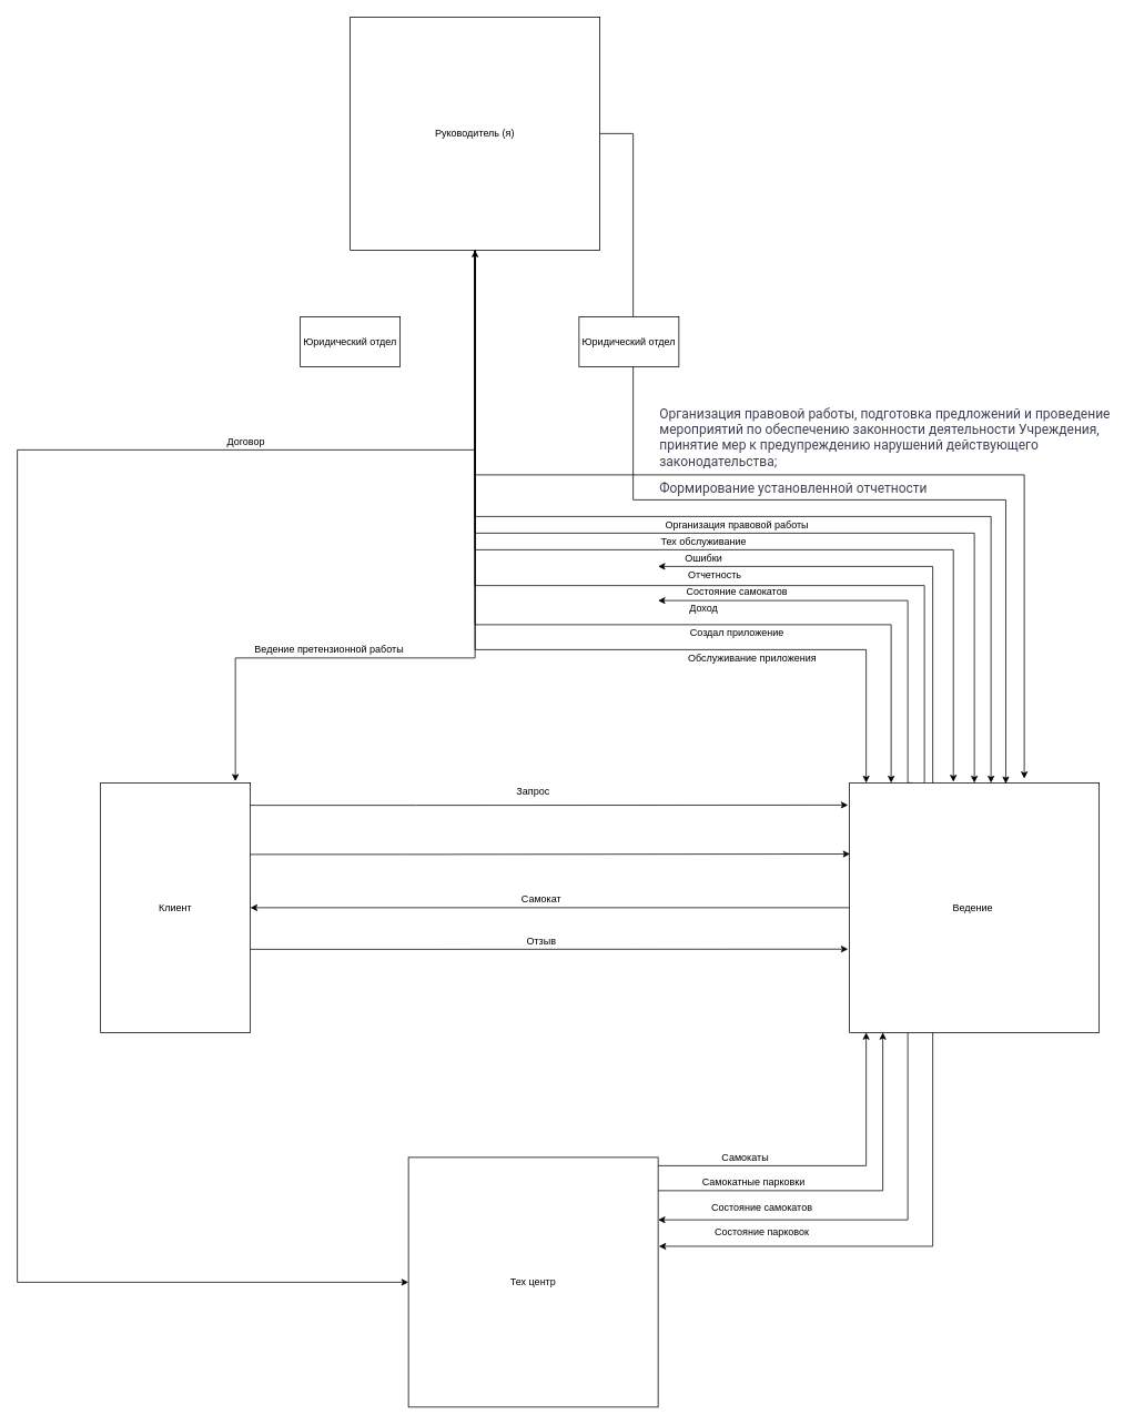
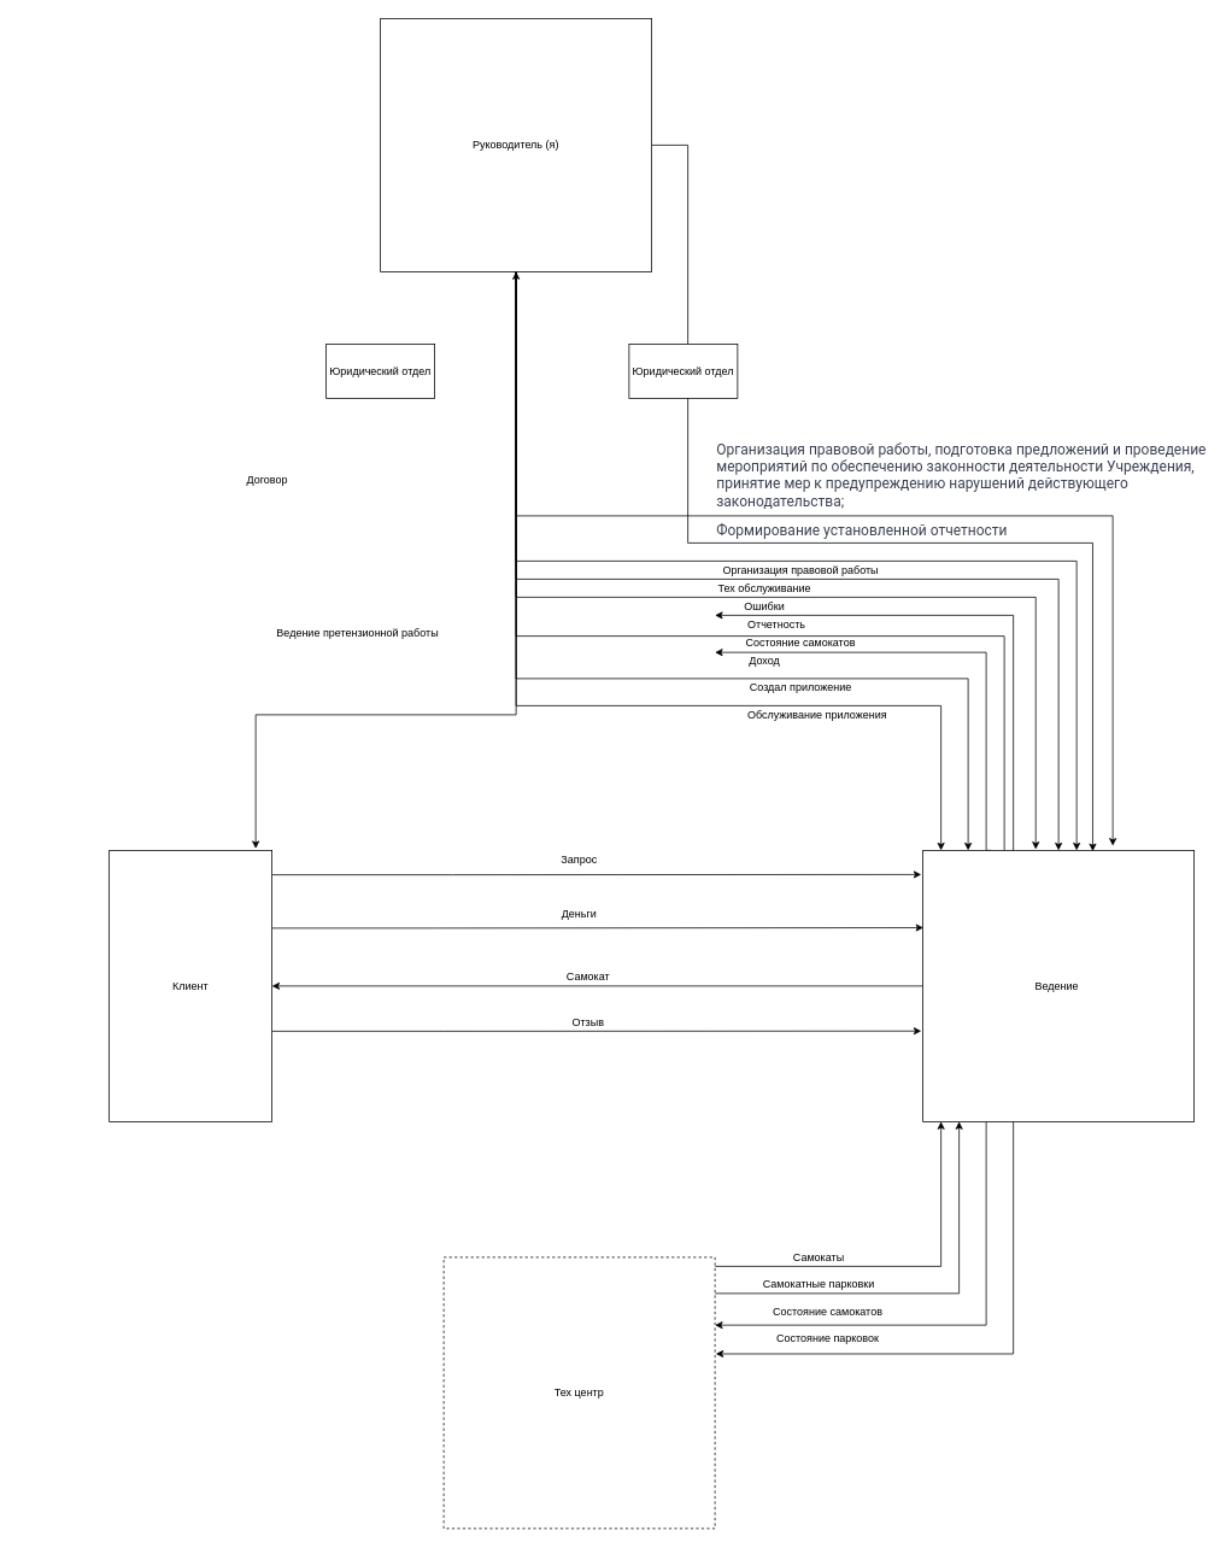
  <mxCell id="0" />
  <mxCell id="1" parent="0" />
  <mxCell id="2" style="edgeStyle=orthogonalEdgeStyle;rounded=0;orthogonalLoop=1;jettySize=auto;html=1;entryX=0.002;entryY=0.285;entryDx=0;entryDy=0;entryPerimeter=0;" parent="1" source="5" target="11" edge="1"><mxGeometry relative="1" as="geometry"><Array as="points"><mxPoint x="480" y="1026" /><mxPoint x="480" y="1026" /></Array></mxGeometry></mxCell>
  <mxCell id="3" style="edgeStyle=orthogonalEdgeStyle;rounded=0;orthogonalLoop=1;jettySize=auto;html=1;entryX=-0.006;entryY=0.089;entryDx=0;entryDy=0;entryPerimeter=0;" parent="1" source="5" target="11" edge="1"><mxGeometry relative="1" as="geometry"><Array as="points"><mxPoint x="500" y="967" /><mxPoint x="500" y="967" /></Array></mxGeometry></mxCell>
  <mxCell id="4" style="edgeStyle=orthogonalEdgeStyle;rounded=0;orthogonalLoop=1;jettySize=auto;html=1;entryX=-0.006;entryY=0.666;entryDx=0;entryDy=0;entryPerimeter=0;" parent="1" source="5" target="11" edge="1"><mxGeometry relative="1" as="geometry"><Array as="points"><mxPoint x="490" y="1140" /><mxPoint x="490" y="1140" /></Array></mxGeometry></mxCell>
  <mxCell id="5" value="Клиент" style="rounded=0;whiteSpace=wrap;html=1;" parent="1" vertex="1"><mxGeometry x="120" y="940" width="180" height="300" as="geometry" /></mxCell>
  <mxCell id="6" style="edgeStyle=orthogonalEdgeStyle;rounded=0;orthogonalLoop=1;jettySize=auto;html=1;exitX=0.25;exitY=0;exitDx=0;exitDy=0;" parent="1" source="11" edge="1"><mxGeometry relative="1" as="geometry"><mxPoint x="790" y="721" as="targetPoint" /><Array as="points"><mxPoint x="1090" y="940" /><mxPoint x="1090" y="721" /></Array></mxGeometry></mxCell>
  <mxCell id="7" style="edgeStyle=orthogonalEdgeStyle;rounded=0;orthogonalLoop=1;jettySize=auto;html=1;" parent="1" source="11" target="21" edge="1"><mxGeometry relative="1" as="geometry"><mxPoint x="870" y="690" as="targetPoint" /><Array as="points"><mxPoint x="1110" y="703" /></Array></mxGeometry></mxCell>
  <mxCell id="8" style="edgeStyle=orthogonalEdgeStyle;rounded=0;orthogonalLoop=1;jettySize=auto;html=1;entryX=1;entryY=0.25;entryDx=0;entryDy=0;" parent="1" source="11" target="24" edge="1"><mxGeometry relative="1" as="geometry"><Array as="points"><mxPoint x="1090" y="1465" /></Array></mxGeometry></mxCell>
  <mxCell id="9" style="edgeStyle=orthogonalEdgeStyle;rounded=0;orthogonalLoop=1;jettySize=auto;html=1;entryX=1.003;entryY=0.356;entryDx=0;entryDy=0;entryPerimeter=0;" parent="1" source="11" target="24" edge="1"><mxGeometry relative="1" as="geometry"><Array as="points"><mxPoint x="1120" y="1497" /></Array></mxGeometry></mxCell>
  <mxCell id="10" style="edgeStyle=orthogonalEdgeStyle;rounded=0;orthogonalLoop=1;jettySize=auto;html=1;entryX=1;entryY=0.5;entryDx=0;entryDy=0;" parent="1" source="11" target="5" edge="1"><mxGeometry relative="1" as="geometry" /></mxCell>
  <mxCell id="11" value="Ведение&amp;nbsp;" style="rounded=0;whiteSpace=wrap;html=1;" parent="1" vertex="1"><mxGeometry x="1020" y="940" width="300" height="300" as="geometry" /></mxCell>
  <mxCell id="12" style="edgeStyle=orthogonalEdgeStyle;rounded=0;orthogonalLoop=1;jettySize=auto;html=1;" parent="1" source="21" edge="1"><mxGeometry relative="1" as="geometry"><mxPoint x="1040" y="940" as="targetPoint" /><Array as="points"><mxPoint x="1040" y="780" /><mxPoint x="1040" y="940" /></Array></mxGeometry></mxCell>
  <mxCell id="13" style="edgeStyle=orthogonalEdgeStyle;rounded=0;orthogonalLoop=1;jettySize=auto;html=1;" parent="1" source="21" edge="1"><mxGeometry relative="1" as="geometry"><mxPoint x="1070" y="940" as="targetPoint" /><Array as="points"><mxPoint x="1070" y="750" /></Array></mxGeometry></mxCell>
  <mxCell id="14" style="edgeStyle=orthogonalEdgeStyle;rounded=0;orthogonalLoop=1;jettySize=auto;html=1;entryX=0.5;entryY=0;entryDx=0;entryDy=0;" parent="1" source="21" target="11" edge="1"><mxGeometry relative="1" as="geometry"><Array as="points"><mxPoint x="1170" y="640" /></Array></mxGeometry></mxCell>
- <mxCell id="15" style="edgeStyle=orthogonalEdgeStyle;rounded=0;orthogonalLoop=1;jettySize=auto;html=1;entryX=0;entryY=0.5;entryDx=0;entryDy=0;" parent="1" source="21" target="24" edge="1"><mxGeometry relative="1" as="geometry"><Array as="points"><mxPoint x="20" y="540" /><mxPoint x="20" y="1540" /></Array></mxGeometry></mxCell>
  <mxCell id="16" style="edgeStyle=orthogonalEdgeStyle;rounded=0;orthogonalLoop=1;jettySize=auto;html=1;entryX=0.416;entryY=-0.004;entryDx=0;entryDy=0;entryPerimeter=0;" parent="1" source="21" target="11" edge="1"><mxGeometry relative="1" as="geometry"><Array as="points"><mxPoint x="1145" y="660" /></Array></mxGeometry></mxCell>
  <mxCell id="17" style="edgeStyle=orthogonalEdgeStyle;rounded=0;orthogonalLoop=1;jettySize=auto;html=1;" parent="1" source="21" edge="1"><mxGeometry relative="1" as="geometry"><mxPoint x="1190" y="940" as="targetPoint" /><Array as="points"><mxPoint x="1190" y="620" /></Array></mxGeometry></mxCell>
  <mxCell id="18" style="edgeStyle=orthogonalEdgeStyle;rounded=0;orthogonalLoop=1;jettySize=auto;html=1;" parent="1" source="21" edge="1"><mxGeometry relative="1" as="geometry"><mxPoint x="282" y="938" as="targetPoint" /><Array as="points"><mxPoint x="282" y="790" /></Array></mxGeometry></mxCell>
  <mxCell id="19" style="edgeStyle=orthogonalEdgeStyle;rounded=0;orthogonalLoop=1;jettySize=auto;html=1;entryX=0.626;entryY=0.003;entryDx=0;entryDy=0;entryPerimeter=0;" parent="1" source="21" target="11" edge="1"><mxGeometry relative="1" as="geometry"><Array as="points"><mxPoint x="760" y="600" /><mxPoint x="1208" y="600" /></Array></mxGeometry></mxCell>
  <mxCell id="20" style="edgeStyle=orthogonalEdgeStyle;rounded=0;orthogonalLoop=1;jettySize=auto;html=1;entryX=0.7;entryY=-0.017;entryDx=0;entryDy=0;entryPerimeter=0;" parent="1" source="21" target="11" edge="1"><mxGeometry relative="1" as="geometry"><Array as="points"><mxPoint x="1230" y="570" /></Array></mxGeometry></mxCell>
  <mxCell id="21" value="Руководитель (я)" style="rounded=0;whiteSpace=wrap;html=1;" parent="1" vertex="1"><mxGeometry x="420" y="20" width="300" height="280" as="geometry" /></mxCell>
  <mxCell id="22" style="edgeStyle=orthogonalEdgeStyle;rounded=0;orthogonalLoop=1;jettySize=auto;html=1;" parent="1" source="24" edge="1"><mxGeometry relative="1" as="geometry"><mxPoint x="1040" y="1240" as="targetPoint" /><Array as="points"><mxPoint x="1040" y="1400" /><mxPoint x="1040" y="1240" /></Array></mxGeometry></mxCell>
  <mxCell id="23" style="edgeStyle=orthogonalEdgeStyle;rounded=0;orthogonalLoop=1;jettySize=auto;html=1;" parent="1" source="24" edge="1"><mxGeometry relative="1" as="geometry"><mxPoint x="1060" y="1240" as="targetPoint" /><Array as="points"><mxPoint x="1060" y="1430" /><mxPoint x="1060" y="1242" /></Array></mxGeometry></mxCell>
- <mxCell id="24" value="Тех центр" style="rounded=0;whiteSpace=wrap;html=1;" parent="1" vertex="1"><mxGeometry x="490" y="1390" width="300" height="300" as="geometry" /></mxCell>
+ <mxCell id="24" value="Тех центр" style="rounded=0;whiteSpace=wrap;html=1;dashed=1;" parent="1" vertex="1"><mxGeometry x="490" y="1390" width="300" height="300" as="geometry" /></mxCell>
  <mxCell id="25" value="Создал приложение" style="text;html=1;strokeColor=none;fillColor=none;align=center;verticalAlign=middle;whiteSpace=wrap;rounded=0;" parent="1" vertex="1"><mxGeometry x="825" y="750" width="120" height="20" as="geometry" /></mxCell>
  <mxCell id="26" value="Обслуживание приложения&amp;nbsp;" style="text;html=1;strokeColor=none;fillColor=none;align=center;verticalAlign=middle;whiteSpace=wrap;rounded=0;" parent="1" vertex="1"><mxGeometry x="825" y="780" width="160" height="20" as="geometry" /></mxCell>
  <mxCell id="27" value="Доход" style="text;html=1;strokeColor=none;fillColor=none;align=center;verticalAlign=middle;whiteSpace=wrap;rounded=0;" parent="1" vertex="1"><mxGeometry x="825" y="720" width="40" height="20" as="geometry" /></mxCell>
  <mxCell id="28" value="Состояние самокатов" style="text;html=1;strokeColor=none;fillColor=none;align=center;verticalAlign=middle;whiteSpace=wrap;rounded=0;" parent="1" vertex="1"><mxGeometry x="815" y="700" width="140" height="20" as="geometry" /></mxCell>
  <mxCell id="29" style="edgeStyle=orthogonalEdgeStyle;rounded=0;orthogonalLoop=1;jettySize=auto;html=1;" parent="1" edge="1"><mxGeometry relative="1" as="geometry"><mxPoint x="790" y="680" as="targetPoint" /><mxPoint x="1120" y="940" as="sourcePoint" /><Array as="points"><mxPoint x="1120" y="680" /><mxPoint x="790" y="680" /></Array></mxGeometry></mxCell>
  <mxCell id="30" value="Отчетность&amp;nbsp;" style="text;html=1;strokeColor=none;fillColor=none;align=center;verticalAlign=middle;whiteSpace=wrap;rounded=0;" parent="1" vertex="1"><mxGeometry x="825" y="680" width="70" height="20" as="geometry" /></mxCell>
  <mxCell id="31" value="Ошибки" style="text;html=1;strokeColor=none;fillColor=none;align=center;verticalAlign=middle;whiteSpace=wrap;rounded=0;" parent="1" vertex="1"><mxGeometry x="825" y="660" width="40" height="20" as="geometry" /></mxCell>
  <mxCell id="32" value="Тех обслуживание" style="text;html=1;strokeColor=none;fillColor=none;align=center;verticalAlign=middle;whiteSpace=wrap;rounded=0;" parent="1" vertex="1"><mxGeometry x="780" width="130" height="20" as="geometry" y="640" /></mxCell>
- <mxCell id="33" value="Самокаты" style="text;html=1;strokeColor=none;fillColor=none;align=center;verticalAlign=middle;whiteSpace=wrap;rounded=0;" parent="1" vertex="1"><mxGeometry x="815" y="1380" width="160" height="20" as="geometry" /></mxCell>
+ <mxCell id="33" value="Самокаты" style="text;html=1;strokeColor=none;fillColor=none;align=center;verticalAlign=middle;whiteSpace=wrap;rounded=0;" parent="1" vertex="1"><mxGeometry x="825" y="1380" width="160" height="20" as="geometry" /></mxCell>
  <mxCell id="34" value="Самокатные парковки" style="text;html=1;strokeColor=none;fillColor=none;align=center;verticalAlign=middle;whiteSpace=wrap;rounded=0;" parent="1" vertex="1"><mxGeometry x="825" y="1410" width="160" height="20" as="geometry" /></mxCell>
  <mxCell id="35" value="Состояние самокатов" style="text;html=1;strokeColor=none;fillColor=none;align=center;verticalAlign=middle;whiteSpace=wrap;rounded=0;" parent="1" vertex="1"><mxGeometry x="835" y="1440" width="160" height="20" as="geometry" /></mxCell>
  <mxCell id="36" value="Состояние парковок" style="text;html=1;strokeColor=none;fillColor=none;align=center;verticalAlign=middle;whiteSpace=wrap;rounded=0;" parent="1" vertex="1"><mxGeometry x="835" y="1470" width="160" height="20" as="geometry" /></mxCell>
  <mxCell id="37" value="Запрос" style="text;html=1;strokeColor=none;fillColor=none;align=center;verticalAlign=middle;whiteSpace=wrap;rounded=0;" parent="1" vertex="1"><mxGeometry x="560" y="940" width="160" height="20" as="geometry" /></mxCell>
  <mxCell id="38" value="Самокат" style="text;html=1;strokeColor=none;fillColor=none;align=center;verticalAlign=middle;whiteSpace=wrap;rounded=0;" parent="1" vertex="1"><mxGeometry x="570" y="1070" width="160" height="20" as="geometry" /></mxCell>
+ <mxCell id="39" value="Деньги" style="text;html=1;strokeColor=none;fillColor=none;align=center;verticalAlign=middle;whiteSpace=wrap;rounded=0;" parent="1" vertex="1"><mxGeometry x="560" y="1000" width="160" height="20" as="geometry" /></mxCell>
  <mxCell id="40" value="Отзыв" style="text;html=1;strokeColor=none;fillColor=none;align=center;verticalAlign=middle;whiteSpace=wrap;rounded=0;" parent="1" vertex="1"><mxGeometry x="570" y="1120" width="160" height="20" as="geometry" /></mxCell>
  <mxCell id="41" value="Договор" style="text;html=1;strokeColor=none;fillColor=none;align=center;verticalAlign=middle;whiteSpace=wrap;rounded=0;" parent="1" vertex="1"><mxGeometry x="230" y="520" width="130" height="20" as="geometry" /></mxCell>
  <mxCell id="42" value="Организация правовой работы" style="text;html=1;strokeColor=none;fillColor=none;align=center;verticalAlign=middle;whiteSpace=wrap;rounded=0;" parent="1" vertex="1"><mxGeometry x="790" y="620" width="190" height="20" as="geometry" /></mxCell>
- <mxCell id="43" value="Ведение претензионной работы" style="text;html=1;strokeColor=none;fillColor=none;align=center;verticalAlign=middle;whiteSpace=wrap;rounded=0;" parent="1" vertex="1"><mxGeometry x="300" y="770" width="190" height="20" as="geometry" /></mxCell>
+ <mxCell id="43" value="Ведение претензионной работы" style="text;html=1;strokeColor=none;fillColor=none;align=center;verticalAlign=middle;whiteSpace=wrap;rounded=0;" parent="1" vertex="1"><mxGeometry x="300" y="690" width="190" height="20" as="geometry" /></mxCell>
  <mxCell id="44" value="&lt;span style=&quot;color: rgb(60, 64, 82); font-family: roboto, sans-serif; font-size: 16px; font-style: normal; font-weight: 400; letter-spacing: normal; text-indent: 0px; text-transform: none; word-spacing: 0px; background-color: rgb(255, 255, 255); display: inline; float: none;&quot;&gt;Формирование установленной отчетности&lt;/span&gt;" style="text;whiteSpace=wrap;html=1;" parent="1" vertex="1"><mxGeometry x="790" y="570" width="340" height="30" as="geometry" /></mxCell>
  <mxCell id="45" value="&lt;span style=&quot;color: rgb(60, 64, 82); font-family: roboto, sans-serif; font-size: 16px; font-style: normal; font-weight: 400; letter-spacing: normal; text-indent: 0px; text-transform: none; word-spacing: 0px; background-color: rgb(255, 255, 255); display: inline; float: none;&quot;&gt;Организация правовой работы, подготовка предложений и проведение мероприятий по обеспечению законности деятельности Учреждения, принятие мер к предупреждению нарушений действующего законодательства;&lt;/span&gt;" style="text;whiteSpace=wrap;html=1;" parent="1" vertex="1"><mxGeometry x="790" y="480" width="550" height="80" as="geometry" /></mxCell>
  <mxCell id="46" value="Юридический отдел" style="rounded=0;whiteSpace=wrap;html=1;" parent="1" vertex="1"><mxGeometry x="360" y="380" width="120" height="60" as="geometry" /></mxCell>
  <mxCell id="47" value="Юридический отдел" style="rounded=0;whiteSpace=wrap;html=1;" parent="1" vertex="1"><mxGeometry x="695" y="380" width="120" height="60" as="geometry" /></mxCell>
